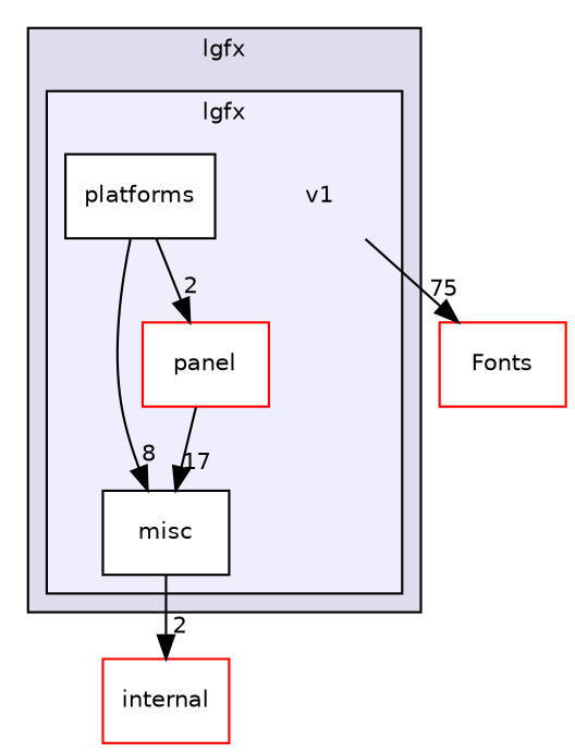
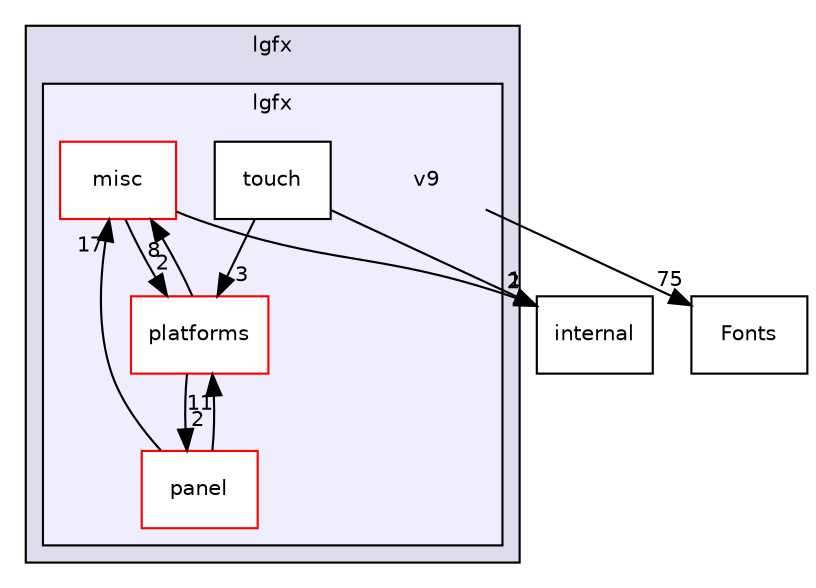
  digraph {
    compound=true
    node [fontname=Helvetica fontsize=10 shape=box color=red fillcolor=white style=filled]
    edge [headlabel=2 labeldistance=1.5 labelfontname=Helvetica labelfontsize=10]
-   n1 [label=v1 shape=plaintext color="" fillcolor="" style=""]
-   n2 [color=black label=misc]
+   n1 [label=v9 shape=plaintext color="" fillcolor="" style=""]
+   n2 [label=misc]
    n3 [label=panel]
-   n4 [color=black label=platforms]
-   n6 [label=Fonts]
-   n7 [label=internal fillcolor="" style=""]
+   n4 [label=platforms]
+   n5 [color=black label=touch]
+   n6 [color=black label=Fonts]
+   n7 [label=internal color="" fillcolor="" style=""]
    subgraph cluster_1 {
      bgcolor="#ddddee"
      fontname=Helvetica
      fontsize=10
      label=lgfx
      pencolor=black
      subgraph cluster_2 {
        bgcolor="#eeeeff"
        fontname=Helvetica
        fontsize=10
        label=lgfx
        pencolor=black
        n1
        n2
        n3
        n4
+       n5
      }
    }
    n1 -> n6 [headlabel=75]
+   n2 -> n4
    n2 -> n7
    n3 -> n2 [headlabel=17]
+   n3 -> n4 [headlabel=11]
    n4 -> n2 [headlabel=8]
    n4 -> n3
+   n5 -> n4 [headlabel=3]
+   n5 -> n7 [headlabel=1]
  }
